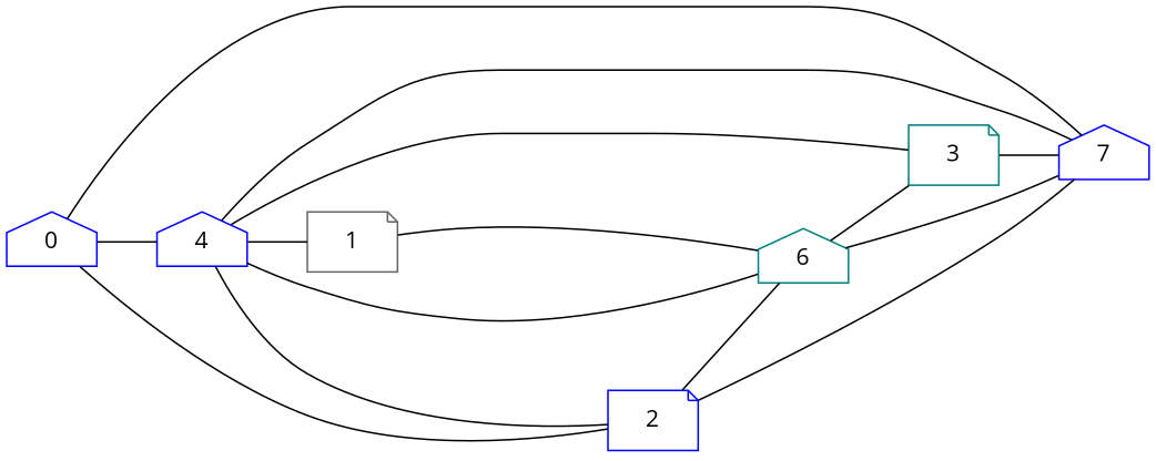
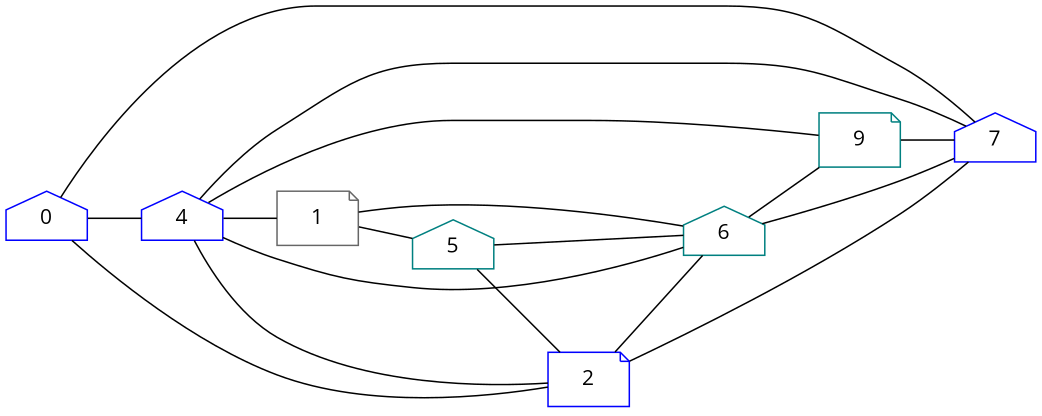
  graph {
    fontname="Open Sans"
    rankdir=LR
    node [bcs="[0, 0, 0]" color=blue fontname="Open Sans" load="[0, 0, 0]" shape=house]
    edge [fontname="Open Sans"]
    0 [coords="[-1, -1, 0]"]
    4 [bcs="[nan, nan, nan]" coords="[-0.5, -0.5, 1]" load="[0.1, -0.1, 0.1]"]
    7 [bcs="[nan, nan, nan]" coords="[-0.5, 0.5, 1]" load="[-0.1, -0.1, 0.1]"]
    2 [coords="[1, 1, 0]" shape=note]
    1 [color=gray40 coords="[1, -1, 0]" shape=note]
    6 [bcs="[nan, nan, nan]" color=teal coords="[0.5, 0.5, 1]" load="[-0.1, 0.1, 0.1]"]
-   3 [color=teal coords="[-1, 1, 0]" shape=note]
+   5 [bcs="[nan, nan, nan]" color=teal coords="[0.5, -0.5, 1]" load="[0.1, 0.1, 0.1]"]
+   3 [color=teal coords="[-1, 1, 0]" shape=note label=9]
    0 -- 4
    0 -- 7
    0 -- 2
    4 -- 2
    4 -- 1
    4 -- 6
    7 -- 4
    2 -- 7
    2 -- 6
    1 -- 6
+   1 -- 5
    6 -- 7
    6 -- 3
+   5 -- 2
+   5 -- 6
    3 -- 4
    3 -- 7
  }
